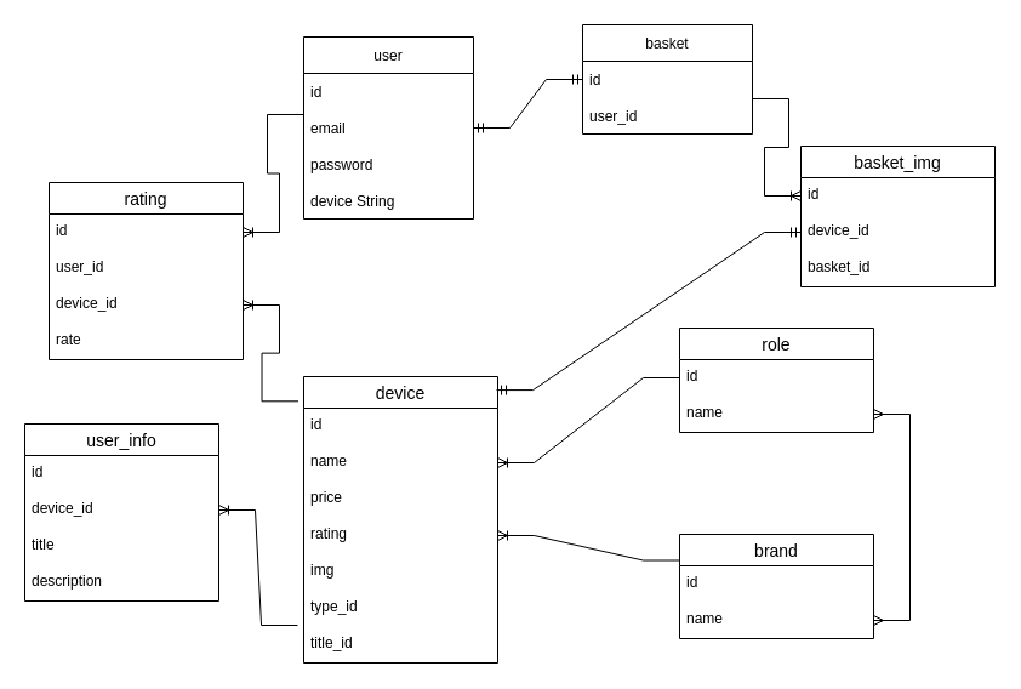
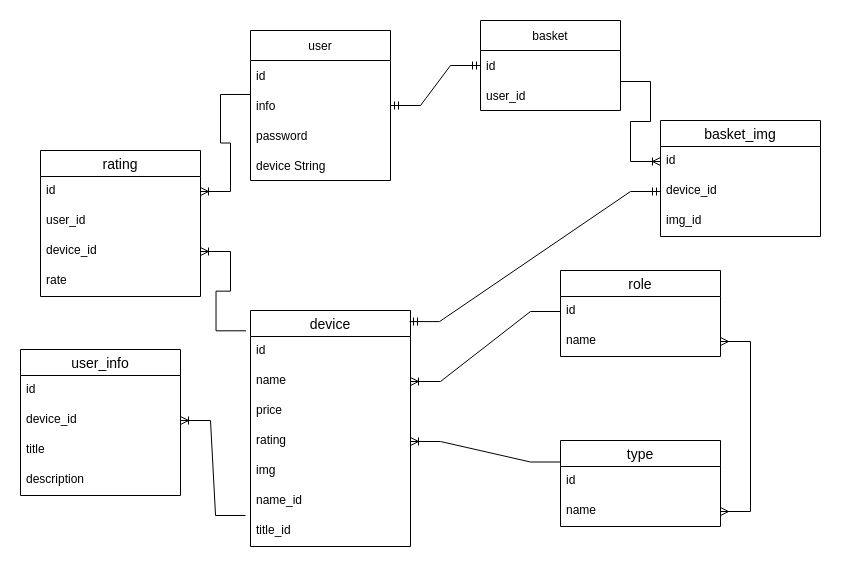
  <mxCell id="0" />
  <mxCell id="1" parent="0" />
  <mxCell id="2" value="user" style="swimlane;fontStyle=0;childLayout=stackLayout;horizontal=1;startSize=30;horizontalStack=0;resizeParent=1;resizeParentMax=0;resizeLast=0;collapsible=1;marginBottom=0;" parent="1" vertex="1"><mxGeometry x="250" y="30" width="140" height="150" as="geometry" /></mxCell>
  <mxCell id="3" value="id" style="text;strokeColor=none;fillColor=none;align=left;verticalAlign=middle;spacingLeft=4;spacingRight=4;overflow=hidden;points=[[0,0.5],[1,0.5]];portConstraint=eastwest;rotatable=0;" parent="2" vertex="1"><mxGeometry y="30" width="140" height="30" as="geometry" /></mxCell>
- <mxCell id="4" value="email" style="text;strokeColor=none;fillColor=none;align=left;verticalAlign=middle;spacingLeft=4;spacingRight=4;overflow=hidden;points=[[0,0.5],[1,0.5]];portConstraint=eastwest;rotatable=0;" parent="2" vertex="1"><mxGeometry y="60" width="140" height="30" as="geometry" /></mxCell>
+ <mxCell id="4" value="info" style="text;strokeColor=none;fillColor=none;align=left;verticalAlign=middle;spacingLeft=4;spacingRight=4;overflow=hidden;points=[[0,0.5],[1,0.5]];portConstraint=eastwest;rotatable=0;" parent="2" vertex="1"><mxGeometry y="60" width="140" height="30" as="geometry" /></mxCell>
  <mxCell id="5" value="password" style="text;strokeColor=none;fillColor=none;align=left;verticalAlign=middle;spacingLeft=4;spacingRight=4;overflow=hidden;points=[[0,0.5],[1,0.5]];portConstraint=eastwest;rotatable=0;" parent="2" vertex="1"><mxGeometry y="90" width="140" height="30" as="geometry" /></mxCell>
  <mxCell id="6" value="device String" style="text;strokeColor=none;fillColor=none;align=left;verticalAlign=middle;spacingLeft=4;spacingRight=4;overflow=hidden;points=[[0,0.5],[1,0.5]];portConstraint=eastwest;rotatable=0;" parent="2" vertex="1"><mxGeometry y="120" width="140" height="30" as="geometry" /></mxCell>
  <mxCell id="7" value="basket" style="swimlane;fontStyle=0;childLayout=stackLayout;horizontal=1;startSize=30;horizontalStack=0;resizeParent=1;resizeParentMax=0;resizeLast=0;collapsible=1;marginBottom=0;" parent="1" vertex="1"><mxGeometry x="480" y="20" width="140" height="90" as="geometry" /></mxCell>
  <mxCell id="8" value="id" style="text;strokeColor=none;fillColor=none;align=left;verticalAlign=middle;spacingLeft=4;spacingRight=4;overflow=hidden;points=[[0,0.5],[1,0.5]];portConstraint=eastwest;rotatable=0;" parent="7" vertex="1"><mxGeometry y="30" width="140" height="30" as="geometry" /></mxCell>
  <mxCell id="9" value="user_id" style="text;strokeColor=none;fillColor=none;align=left;verticalAlign=middle;spacingLeft=4;spacingRight=4;overflow=hidden;points=[[0,0.5],[1,0.5]];portConstraint=eastwest;rotatable=0;" parent="7" vertex="1"><mxGeometry y="60" width="140" height="30" as="geometry" /></mxCell>
  <mxCell id="10" value="" style="edgeStyle=entityRelationEdgeStyle;fontSize=12;html=1;endArrow=ERmandOne;startArrow=ERmandOne;rounded=0;exitX=1;exitY=0.5;exitDx=0;exitDy=0;entryX=0;entryY=0.5;entryDx=0;entryDy=0;" parent="1" source="4" target="8" edge="1"><mxGeometry width="100" height="100" relative="1" as="geometry"><mxPoint x="440" y="260" as="sourcePoint" /><mxPoint x="540" y="160" as="targetPoint" /></mxGeometry></mxCell>
  <mxCell id="11" value="device" style="swimlane;fontStyle=0;childLayout=stackLayout;horizontal=1;startSize=26;horizontalStack=0;resizeParent=1;resizeParentMax=0;resizeLast=0;collapsible=1;marginBottom=0;align=center;fontSize=14;" parent="1" vertex="1"><mxGeometry x="250" y="310" width="160" height="236" as="geometry" /></mxCell>
  <mxCell id="12" value="id" style="text;strokeColor=none;fillColor=none;spacingLeft=4;spacingRight=4;overflow=hidden;rotatable=0;points=[[0,0.5],[1,0.5]];portConstraint=eastwest;fontSize=12;" parent="11" vertex="1"><mxGeometry y="26" width="160" height="30" as="geometry" /></mxCell>
  <mxCell id="13" value="name" style="text;strokeColor=none;fillColor=none;spacingLeft=4;spacingRight=4;overflow=hidden;rotatable=0;points=[[0,0.5],[1,0.5]];portConstraint=eastwest;fontSize=12;" parent="11" vertex="1"><mxGeometry y="56" width="160" height="30" as="geometry" /></mxCell>
  <mxCell id="14" value="price" style="text;strokeColor=none;fillColor=none;spacingLeft=4;spacingRight=4;overflow=hidden;rotatable=0;points=[[0,0.5],[1,0.5]];portConstraint=eastwest;fontSize=12;" parent="11" vertex="1"><mxGeometry y="86" width="160" height="30" as="geometry" /></mxCell>
  <mxCell id="15" value="rating" style="text;strokeColor=none;fillColor=none;spacingLeft=4;spacingRight=4;overflow=hidden;rotatable=0;points=[[0,0.5],[1,0.5]];portConstraint=eastwest;fontSize=12;" parent="11" vertex="1"><mxGeometry y="116" width="160" height="30" as="geometry" /></mxCell>
  <mxCell id="16" value="img" style="text;strokeColor=none;fillColor=none;spacingLeft=4;spacingRight=4;overflow=hidden;rotatable=0;points=[[0,0.5],[1,0.5]];portConstraint=eastwest;fontSize=12;" parent="11" vertex="1"><mxGeometry y="146" width="160" height="30" as="geometry" /></mxCell>
- <mxCell id="17" value="type_id" style="text;strokeColor=none;fillColor=none;spacingLeft=4;spacingRight=4;overflow=hidden;rotatable=0;points=[[0,0.5],[1,0.5]];portConstraint=eastwest;fontSize=12;" parent="11" vertex="1"><mxGeometry y="176" width="160" height="30" as="geometry" /></mxCell>
+ <mxCell id="17" value="name_id" style="text;strokeColor=none;fillColor=none;spacingLeft=4;spacingRight=4;overflow=hidden;rotatable=0;points=[[0,0.5],[1,0.5]];portConstraint=eastwest;fontSize=12;" parent="11" vertex="1"><mxGeometry y="176" width="160" height="30" as="geometry" /></mxCell>
  <mxCell id="18" value="title_id" style="text;strokeColor=none;fillColor=none;spacingLeft=4;spacingRight=4;overflow=hidden;rotatable=0;points=[[0,0.5],[1,0.5]];portConstraint=eastwest;fontSize=12;" parent="11" vertex="1"><mxGeometry y="206" width="160" height="30" as="geometry" /></mxCell>
  <mxCell id="19" value="role" style="swimlane;fontStyle=0;childLayout=stackLayout;horizontal=1;startSize=26;horizontalStack=0;resizeParent=1;resizeParentMax=0;resizeLast=0;collapsible=1;marginBottom=0;align=center;fontSize=14;" parent="1" vertex="1"><mxGeometry x="560" y="270" width="160" height="86" as="geometry" /></mxCell>
  <mxCell id="20" value="id" style="text;strokeColor=none;fillColor=none;spacingLeft=4;spacingRight=4;overflow=hidden;rotatable=0;points=[[0,0.5],[1,0.5]];portConstraint=eastwest;fontSize=12;" parent="19" vertex="1"><mxGeometry y="26" width="160" height="30" as="geometry" /></mxCell>
  <mxCell id="21" value="name" style="text;strokeColor=none;fillColor=none;spacingLeft=4;spacingRight=4;overflow=hidden;rotatable=0;points=[[0,0.5],[1,0.5]];portConstraint=eastwest;fontSize=12;" parent="19" vertex="1"><mxGeometry y="56" width="160" height="30" as="geometry" /></mxCell>
- <mxCell id="22" value="brand" style="swimlane;fontStyle=0;childLayout=stackLayout;horizontal=1;startSize=26;horizontalStack=0;resizeParent=1;resizeParentMax=0;resizeLast=0;collapsible=1;marginBottom=0;align=center;fontSize=14;" parent="1" vertex="1"><mxGeometry x="560" y="440" width="160" height="86" as="geometry" /></mxCell>
+ <mxCell id="22" value="type" style="swimlane;fontStyle=0;childLayout=stackLayout;horizontal=1;startSize=26;horizontalStack=0;resizeParent=1;resizeParentMax=0;resizeLast=0;collapsible=1;marginBottom=0;align=center;fontSize=14;" parent="1" vertex="1"><mxGeometry x="560" y="440" width="160" height="86" as="geometry" /></mxCell>
  <mxCell id="23" value="id" style="text;strokeColor=none;fillColor=none;spacingLeft=4;spacingRight=4;overflow=hidden;rotatable=0;points=[[0,0.5],[1,0.5]];portConstraint=eastwest;fontSize=12;" parent="22" vertex="1"><mxGeometry y="26" width="160" height="30" as="geometry" /></mxCell>
  <mxCell id="24" value="name" style="text;strokeColor=none;fillColor=none;spacingLeft=4;spacingRight=4;overflow=hidden;rotatable=0;points=[[0,0.5],[1,0.5]];portConstraint=eastwest;fontSize=12;" parent="22" vertex="1"><mxGeometry y="56" width="160" height="30" as="geometry" /></mxCell>
  <mxCell id="25" value="" style="edgeStyle=entityRelationEdgeStyle;fontSize=12;html=1;endArrow=ERmany;startArrow=ERmany;rounded=0;exitX=1;exitY=0.5;exitDx=0;exitDy=0;entryX=1;entryY=0.5;entryDx=0;entryDy=0;" parent="1" source="24" target="21" edge="1"><mxGeometry width="100" height="100" relative="1" as="geometry"><mxPoint x="430" y="290" as="sourcePoint" /><mxPoint x="530" y="190" as="targetPoint" /></mxGeometry></mxCell>
  <mxCell id="26" value="user_info" style="swimlane;fontStyle=0;childLayout=stackLayout;horizontal=1;startSize=26;horizontalStack=0;resizeParent=1;resizeParentMax=0;resizeLast=0;collapsible=1;marginBottom=0;align=center;fontSize=14;" parent="1" vertex="1"><mxGeometry x="20" y="349" width="160" height="146" as="geometry" /></mxCell>
  <mxCell id="27" value="id" style="text;strokeColor=none;fillColor=none;spacingLeft=4;spacingRight=4;overflow=hidden;rotatable=0;points=[[0,0.5],[1,0.5]];portConstraint=eastwest;fontSize=12;" parent="26" vertex="1"><mxGeometry y="26" width="160" height="30" as="geometry" /></mxCell>
  <mxCell id="28" value="device_id" style="text;strokeColor=none;fillColor=none;spacingLeft=4;spacingRight=4;overflow=hidden;rotatable=0;points=[[0,0.5],[1,0.5]];portConstraint=eastwest;fontSize=12;" parent="26" vertex="1"><mxGeometry y="56" width="160" height="30" as="geometry" /></mxCell>
  <mxCell id="29" value="title" style="text;strokeColor=none;fillColor=none;spacingLeft=4;spacingRight=4;overflow=hidden;rotatable=0;points=[[0,0.5],[1,0.5]];portConstraint=eastwest;fontSize=12;" parent="26" vertex="1"><mxGeometry y="86" width="160" height="30" as="geometry" /></mxCell>
  <mxCell id="30" value="description" style="text;strokeColor=none;fillColor=none;spacingLeft=4;spacingRight=4;overflow=hidden;rotatable=0;points=[[0,0.5],[1,0.5]];portConstraint=eastwest;fontSize=12;" parent="26" vertex="1"><mxGeometry y="116" width="160" height="30" as="geometry" /></mxCell>
  <mxCell id="31" value="" style="edgeStyle=entityRelationEdgeStyle;fontSize=12;html=1;endArrow=ERoneToMany;rounded=0;entryX=1;entryY=0.5;entryDx=0;entryDy=0;exitX=-0.031;exitY=-0.033;exitDx=0;exitDy=0;exitPerimeter=0;" parent="1" source="18" target="28" edge="1"><mxGeometry width="100" height="100" relative="1" as="geometry"><mxPoint x="240" y="330" as="sourcePoint" /><mxPoint x="530" y="190" as="targetPoint" /></mxGeometry></mxCell>
  <mxCell id="32" value="basket_img" style="swimlane;fontStyle=0;childLayout=stackLayout;horizontal=1;startSize=26;horizontalStack=0;resizeParent=1;resizeParentMax=0;resizeLast=0;collapsible=1;marginBottom=0;align=center;fontSize=14;" parent="1" vertex="1"><mxGeometry x="660" y="120" width="160" height="116" as="geometry" /></mxCell>
  <mxCell id="33" value="id" style="text;strokeColor=none;fillColor=none;spacingLeft=4;spacingRight=4;overflow=hidden;rotatable=0;points=[[0,0.5],[1,0.5]];portConstraint=eastwest;fontSize=12;" parent="32" vertex="1"><mxGeometry y="26" width="160" height="30" as="geometry" /></mxCell>
  <mxCell id="34" value="device_id" style="text;strokeColor=none;fillColor=none;spacingLeft=4;spacingRight=4;overflow=hidden;rotatable=0;points=[[0,0.5],[1,0.5]];portConstraint=eastwest;fontSize=12;" parent="32" vertex="1"><mxGeometry y="56" width="160" height="30" as="geometry" /></mxCell>
- <mxCell id="35" value="basket_id" style="text;strokeColor=none;fillColor=none;spacingLeft=4;spacingRight=4;overflow=hidden;rotatable=0;points=[[0,0.5],[1,0.5]];portConstraint=eastwest;fontSize=12;" parent="32" vertex="1"><mxGeometry y="86" width="160" height="30" as="geometry" /></mxCell>
+ <mxCell id="35" value="img_id" style="text;strokeColor=none;fillColor=none;spacingLeft=4;spacingRight=4;overflow=hidden;rotatable=0;points=[[0,0.5],[1,0.5]];portConstraint=eastwest;fontSize=12;" parent="32" vertex="1"><mxGeometry y="86" width="160" height="30" as="geometry" /></mxCell>
  <mxCell id="36" value="" style="edgeStyle=entityRelationEdgeStyle;fontSize=12;html=1;endArrow=ERoneToMany;rounded=0;exitX=1;exitY=0.033;exitDx=0;exitDy=0;exitPerimeter=0;entryX=0;entryY=0.5;entryDx=0;entryDy=0;" parent="1" source="9" target="33" edge="1"><mxGeometry width="100" height="100" relative="1" as="geometry"><mxPoint x="430" y="290" as="sourcePoint" /><mxPoint x="530" y="190" as="targetPoint" /></mxGeometry></mxCell>
  <mxCell id="37" value="" style="edgeStyle=entityRelationEdgeStyle;fontSize=12;html=1;endArrow=ERmandOne;startArrow=ERmandOne;rounded=0;exitX=0.994;exitY=0.047;exitDx=0;exitDy=0;exitPerimeter=0;entryX=0;entryY=0.5;entryDx=0;entryDy=0;" parent="1" source="11" target="34" edge="1"><mxGeometry width="100" height="100" relative="1" as="geometry"><mxPoint x="430" y="290" as="sourcePoint" /><mxPoint x="530" y="190" as="targetPoint" /></mxGeometry></mxCell>
  <mxCell id="38" value="rating" style="swimlane;fontStyle=0;childLayout=stackLayout;horizontal=1;startSize=26;horizontalStack=0;resizeParent=1;resizeParentMax=0;resizeLast=0;collapsible=1;marginBottom=0;align=center;fontSize=14;" parent="1" vertex="1"><mxGeometry x="40" y="150" width="160" height="146" as="geometry" /></mxCell>
  <mxCell id="39" value="id" style="text;strokeColor=none;fillColor=none;spacingLeft=4;spacingRight=4;overflow=hidden;rotatable=0;points=[[0,0.5],[1,0.5]];portConstraint=eastwest;fontSize=12;" parent="38" vertex="1"><mxGeometry y="26" width="160" height="30" as="geometry" /></mxCell>
  <mxCell id="40" value="user_id" style="text;strokeColor=none;fillColor=none;spacingLeft=4;spacingRight=4;overflow=hidden;rotatable=0;points=[[0,0.5],[1,0.5]];portConstraint=eastwest;fontSize=12;" parent="38" vertex="1"><mxGeometry y="56" width="160" height="30" as="geometry" /></mxCell>
  <mxCell id="41" value="device_id" style="text;strokeColor=none;fillColor=none;spacingLeft=4;spacingRight=4;overflow=hidden;rotatable=0;points=[[0,0.5],[1,0.5]];portConstraint=eastwest;fontSize=12;" parent="38" vertex="1"><mxGeometry y="86" width="160" height="30" as="geometry" /></mxCell>
  <mxCell id="42" value="rate" style="text;strokeColor=none;fillColor=none;spacingLeft=4;spacingRight=4;overflow=hidden;rotatable=0;points=[[0,0.5],[1,0.5]];portConstraint=eastwest;fontSize=12;" parent="38" vertex="1"><mxGeometry y="116" width="160" height="30" as="geometry" /></mxCell>
  <mxCell id="43" value="" style="edgeStyle=entityRelationEdgeStyle;fontSize=12;html=1;endArrow=ERoneToMany;rounded=0;exitX=0;exitY=1.133;exitDx=0;exitDy=0;exitPerimeter=0;entryX=1;entryY=0.5;entryDx=0;entryDy=0;" parent="1" source="3" target="39" edge="1"><mxGeometry width="100" height="100" relative="1" as="geometry"><mxPoint x="430" y="290" as="sourcePoint" /><mxPoint x="530" y="190" as="targetPoint" /></mxGeometry></mxCell>
  <mxCell id="44" value="" style="edgeStyle=entityRelationEdgeStyle;fontSize=12;html=1;endArrow=ERoneToMany;rounded=0;exitX=0;exitY=0.5;exitDx=0;exitDy=0;entryX=1;entryY=0.5;entryDx=0;entryDy=0;" parent="1" source="20" target="13" edge="1"><mxGeometry width="100" height="100" relative="1" as="geometry"><mxPoint x="430" y="290" as="sourcePoint" /><mxPoint x="530" y="190" as="targetPoint" /></mxGeometry></mxCell>
  <mxCell id="45" value="" style="edgeStyle=entityRelationEdgeStyle;fontSize=12;html=1;endArrow=ERoneToMany;rounded=0;exitX=0;exitY=0.25;exitDx=0;exitDy=0;entryX=1;entryY=0.5;entryDx=0;entryDy=0;" parent="1" source="22" target="15" edge="1"><mxGeometry width="100" height="100" relative="1" as="geometry"><mxPoint x="430" y="290" as="sourcePoint" /><mxPoint x="530" y="190" as="targetPoint" /></mxGeometry></mxCell>
  <mxCell id="46" value="" style="edgeStyle=entityRelationEdgeStyle;fontSize=12;html=1;endArrow=ERoneToMany;rounded=0;exitX=-0.028;exitY=0.086;exitDx=0;exitDy=0;entryX=1;entryY=0.5;entryDx=0;entryDy=0;exitPerimeter=0;" edge="1" parent="1" source="11" target="41"><mxGeometry width="100" height="100" relative="1" as="geometry"><mxPoint x="360" y="230" as="sourcePoint" /><mxPoint x="210" y="209.5" as="targetPoint" /></mxGeometry></mxCell>
